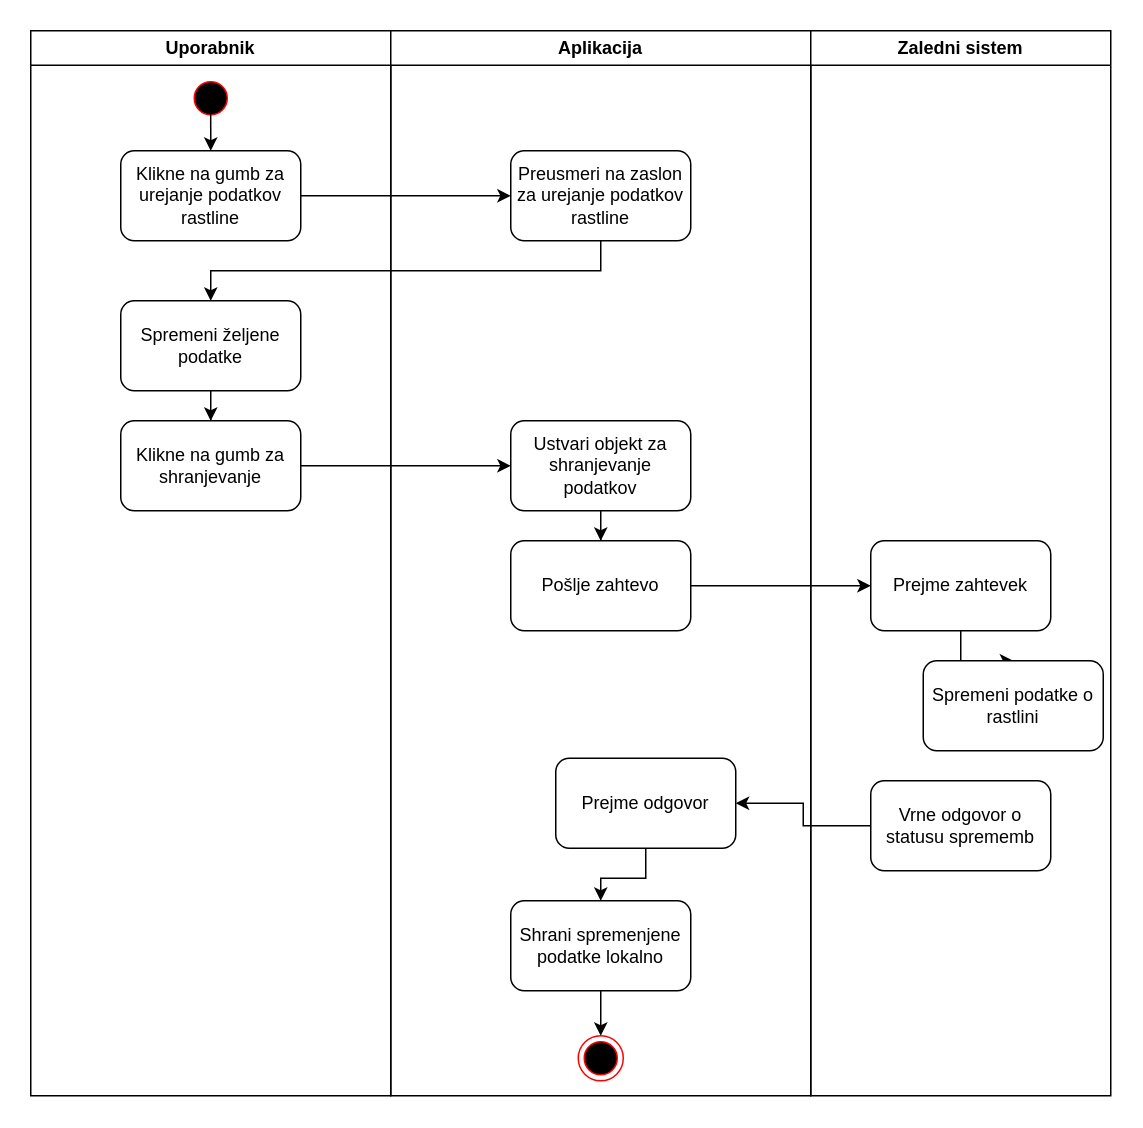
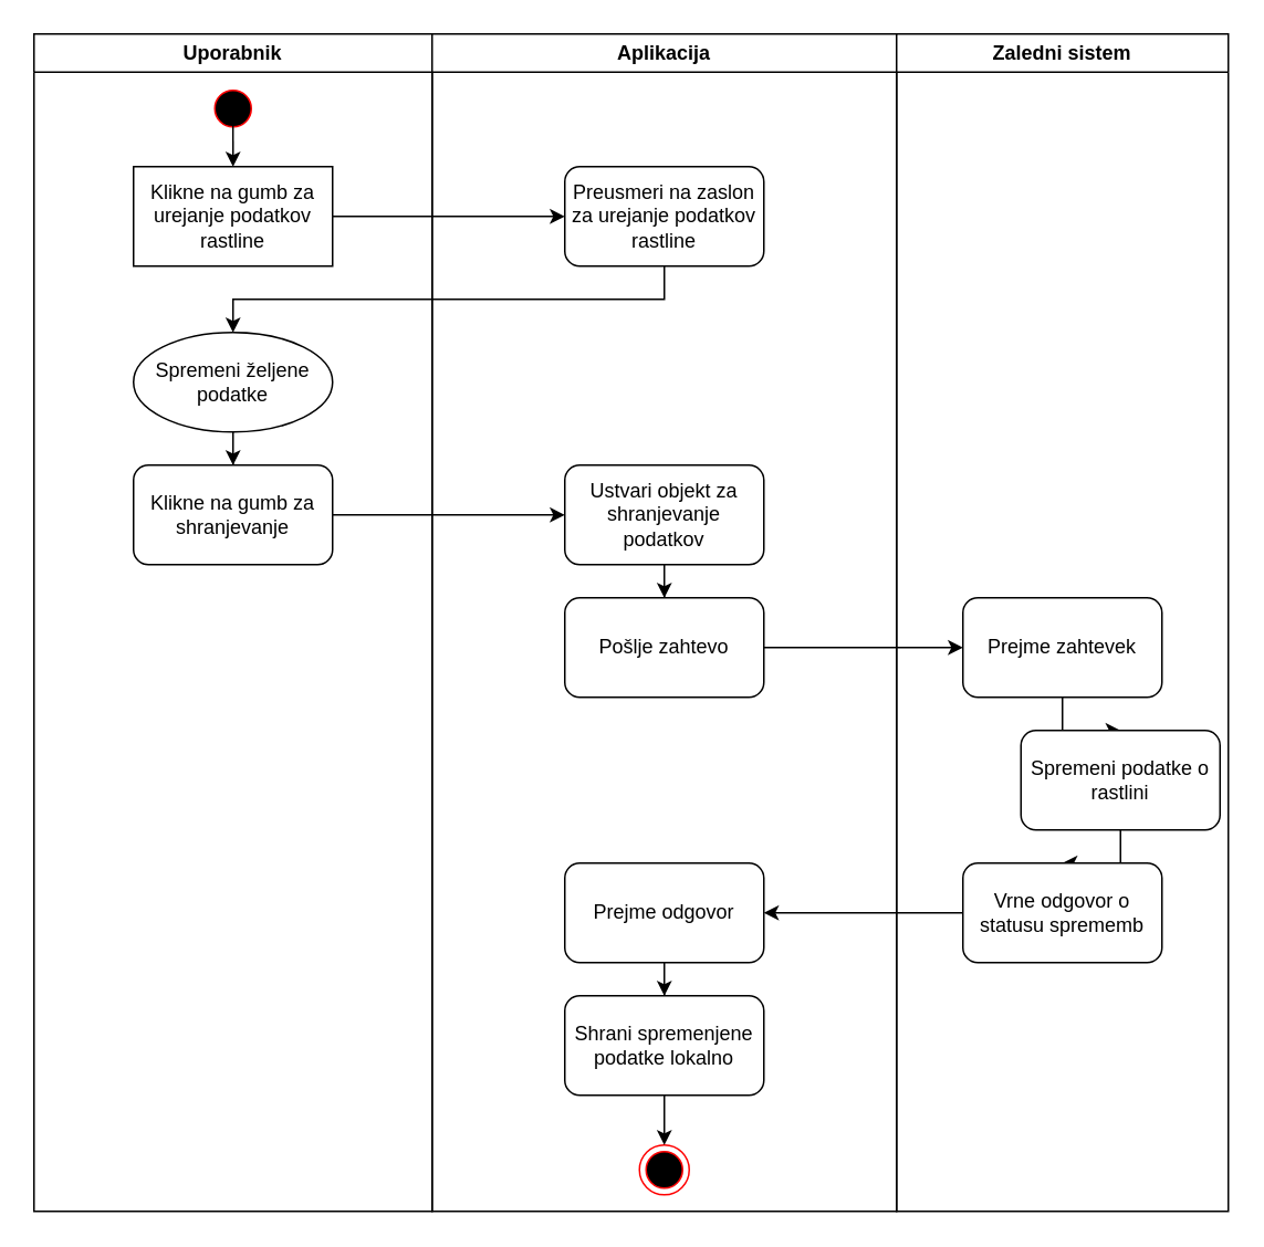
  <mxCell id="0" />
  <mxCell id="1" parent="0" />
  <mxCell id="2" value="Uporabnik" style="swimlane;whiteSpace=wrap;html=1;" parent="1" vertex="1"><mxGeometry x="20" y="20" width="240" height="710" as="geometry" /></mxCell>
  <mxCell id="3" value="" style="ellipse;html=1;shape=startState;fillColor=#000000;strokeColor=#ff0000;" parent="2" vertex="1"><mxGeometry x="105" y="30" width="30" height="30" as="geometry" /></mxCell>
  <mxCell id="4" style="edgeStyle=orthogonalEdgeStyle;rounded=0;orthogonalLoop=1;jettySize=auto;html=1;entryX=0.5;entryY=0;entryDx=0;entryDy=0;exitX=0.499;exitY=0.846;exitDx=0;exitDy=0;exitPerimeter=0;" edge="1" parent="2" source="3" target="5"><mxGeometry relative="1" as="geometry"><mxPoint x="140" y="70" as="targetPoint" /><mxPoint x="120" y="60" as="sourcePoint" /></mxGeometry></mxCell>
- <mxCell id="5" value="Klikne na gumb za urejanje podatkov rastline" style="rounded=1;whiteSpace=wrap;html=1;" parent="2" vertex="1"><mxGeometry x="60" y="80" width="120" height="60" as="geometry" /></mxCell>
+ <mxCell id="5" value="Klikne na gumb za urejanje podatkov rastline" style="whiteSpace=wrap;html=1;rounded=0;" parent="2" vertex="1"><mxGeometry x="60" y="80" width="120" height="60" as="geometry" /></mxCell>
  <mxCell id="6" value="" style="edgeStyle=orthogonalEdgeStyle;rounded=0;orthogonalLoop=1;jettySize=auto;html=1;" parent="2" source="7" target="8" edge="1"><mxGeometry relative="1" as="geometry" /></mxCell>
- <mxCell id="7" value="Spremeni željene podatke" style="rounded=1;whiteSpace=wrap;html=1;" parent="2" vertex="1"><mxGeometry x="60" y="180" width="120" height="60" as="geometry" /></mxCell>
+ <mxCell id="7" value="Spremeni željene podatke" style="ellipse;whiteSpace=wrap;html=1;" parent="2" vertex="1"><mxGeometry x="60" y="180" width="120" height="60" as="geometry" /></mxCell>
  <mxCell id="8" value="Klikne na gumb za shranjevanje" style="whiteSpace=wrap;html=1;rounded=1;" parent="2" vertex="1"><mxGeometry x="60" y="260" width="120" height="60" as="geometry" /></mxCell>
  <mxCell id="9" value="Aplikacija" style="swimlane;whiteSpace=wrap;html=1;" parent="1" vertex="1"><mxGeometry x="260" y="20" width="280" height="710" as="geometry" /></mxCell>
  <mxCell id="10" value="Preusmeri na zaslon za urejanje podatkov rastline" style="rounded=1;whiteSpace=wrap;html=1;" parent="9" vertex="1"><mxGeometry x="80" y="80" width="120" height="60" as="geometry" /></mxCell>
  <mxCell id="11" value="" style="edgeStyle=orthogonalEdgeStyle;rounded=0;orthogonalLoop=1;jettySize=auto;html=1;" parent="9" source="12" target="13" edge="1"><mxGeometry relative="1" as="geometry" /></mxCell>
- <mxCell id="12" value="Prejme odgovor" style="whiteSpace=wrap;html=1;rounded=1;" parent="9" vertex="1"><mxGeometry x="110" y="485" width="120" height="60" as="geometry" /></mxCell>
+ <mxCell id="12" value="Prejme odgovor" style="whiteSpace=wrap;html=1;rounded=1;" parent="9" vertex="1"><mxGeometry x="80" y="500" width="120" height="60" as="geometry" /></mxCell>
  <mxCell id="13" value="Shrani spremenjene podatke lokalno" style="whiteSpace=wrap;html=1;rounded=1;" parent="9" vertex="1"><mxGeometry x="80" y="580" width="120" height="60" as="geometry" /></mxCell>
  <mxCell id="14" value="" style="edgeStyle=orthogonalEdgeStyle;rounded=0;orthogonalLoop=1;jettySize=auto;html=1;" parent="9" source="15" target="16" edge="1"><mxGeometry relative="1" as="geometry" /></mxCell>
  <mxCell id="15" value="Ustvari objekt za shranjevanje podatkov" style="rounded=1;whiteSpace=wrap;html=1;" parent="9" vertex="1"><mxGeometry x="80" y="260" width="120" height="60" as="geometry" /></mxCell>
  <mxCell id="16" value="Pošlje zahtevo" style="rounded=1;whiteSpace=wrap;html=1;" parent="9" vertex="1"><mxGeometry x="80" y="340" width="120" height="60" as="geometry" /></mxCell>
  <mxCell id="17" value="" style="ellipse;html=1;shape=endState;fillColor=#000000;strokeColor=#ff0000;" parent="9" vertex="1"><mxGeometry x="125" y="670" width="30" height="30" as="geometry" /></mxCell>
  <mxCell id="18" style="edgeStyle=orthogonalEdgeStyle;rounded=0;orthogonalLoop=1;jettySize=auto;html=1;entryX=0.5;entryY=0;entryDx=0;entryDy=0;exitX=0.5;exitY=1;exitDx=0;exitDy=0;" parent="9" source="13" target="17" edge="1"><mxGeometry relative="1" as="geometry"><mxPoint x="-80" y="659.93" as="targetPoint" /><Array as="points" /><mxPoint x="160" y="650" as="sourcePoint" /></mxGeometry></mxCell>
  <mxCell id="19" value="Zaledni sistem" style="swimlane;whiteSpace=wrap;html=1;startSize=23;" parent="1" vertex="1"><mxGeometry x="540" y="20" width="200" height="710" as="geometry" /></mxCell>
  <mxCell id="20" value="" style="edgeStyle=orthogonalEdgeStyle;rounded=0;orthogonalLoop=1;jettySize=auto;html=1;" parent="19" source="21" target="22" edge="1"><mxGeometry relative="1" as="geometry" /></mxCell>
  <mxCell id="21" value="Prejme zahtevek" style="whiteSpace=wrap;html=1;rounded=1;" parent="19" vertex="1"><mxGeometry x="40" y="340" width="120" height="60" as="geometry" /></mxCell>
  <mxCell id="22" value="Spremeni podatke o rastlini" style="whiteSpace=wrap;html=1;rounded=1;" parent="19" vertex="1"><mxGeometry x="75" y="420" width="120" height="60" as="geometry" /></mxCell>
+ <mxCell id="23" value="" style="edgeStyle=orthogonalEdgeStyle;rounded=0;orthogonalLoop=1;jettySize=auto;html=1;exitX=0.5;exitY=1;exitDx=0;exitDy=0;entryX=0.5;entryY=0;entryDx=0;entryDy=0;" parent="19" source="22" target="24" edge="1"><mxGeometry relative="1" as="geometry"><mxPoint x="100" y="1030" as="targetPoint" /></mxGeometry></mxCell>
  <mxCell id="24" value="Vrne odgovor o statusu sprememb" style="whiteSpace=wrap;html=1;rounded=1;" parent="19" vertex="1"><mxGeometry x="40" y="500" width="120" height="60" as="geometry" /></mxCell>
  <mxCell id="25" value="" style="endArrow=classic;html=1;rounded=0;exitX=1;exitY=0.5;exitDx=0;exitDy=0;entryX=0;entryY=0.5;entryDx=0;entryDy=0;" parent="1" source="5" target="10" edge="1"><mxGeometry width="50" height="50" relative="1" as="geometry"><mxPoint x="160" y="310" as="sourcePoint" /><mxPoint x="210" y="260" as="targetPoint" /></mxGeometry></mxCell>
  <mxCell id="26" style="edgeStyle=orthogonalEdgeStyle;rounded=0;orthogonalLoop=1;jettySize=auto;html=1;entryX=1;entryY=0.5;entryDx=0;entryDy=0;" parent="1" source="24" target="12" edge="1"><mxGeometry relative="1" as="geometry" /></mxCell>
  <mxCell id="27" value="" style="edgeStyle=orthogonalEdgeStyle;rounded=0;orthogonalLoop=1;jettySize=auto;html=1;exitX=0.5;exitY=1;exitDx=0;exitDy=0;" parent="1" source="10" target="7" edge="1"><mxGeometry relative="1" as="geometry"><mxPoint x="440" y="560" as="sourcePoint" /></mxGeometry></mxCell>
  <mxCell id="28" style="edgeStyle=orthogonalEdgeStyle;rounded=0;orthogonalLoop=1;jettySize=auto;html=1;entryX=0;entryY=0.5;entryDx=0;entryDy=0;" parent="1" source="8" target="15" edge="1"><mxGeometry relative="1" as="geometry" /></mxCell>
  <mxCell id="29" style="edgeStyle=orthogonalEdgeStyle;rounded=0;orthogonalLoop=1;jettySize=auto;html=1;entryX=0;entryY=0.5;entryDx=0;entryDy=0;" parent="1" source="16" target="21" edge="1"><mxGeometry relative="1" as="geometry" /></mxCell>
